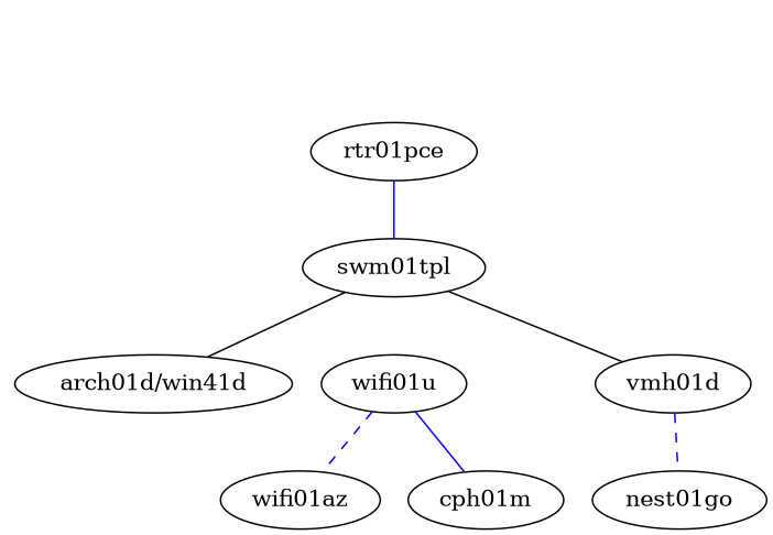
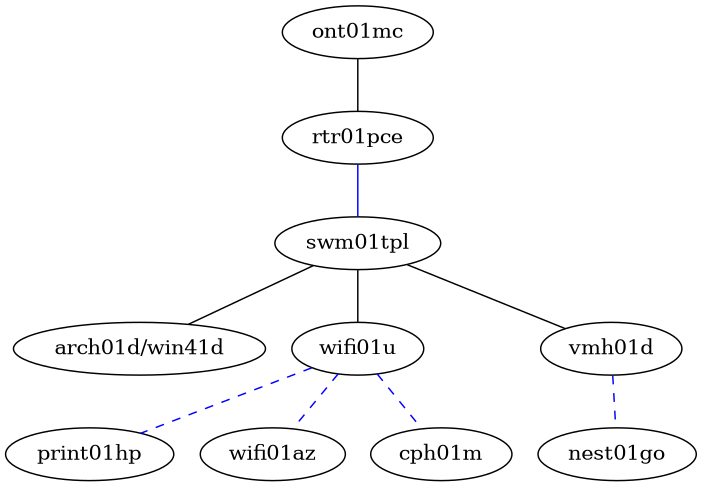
  graph {
    edge [color=blue]
+   ont01mc
    rtr01pce
    swm01tpl
    n4 [label="arch01d/win41d"]
    wifi01u
    vmh01d
+   print01hp
    n8 [label=wifi01az]
    cph01m
    nest01go
+   ont01mc -- rtr01pce [color=""]
    rtr01pce -- swm01tpl
    swm01tpl -- n4 [color=""]
+   swm01tpl -- wifi01u [color=""]
    swm01tpl -- vmh01d [color=""]
+   wifi01u -- print01hp [style=dashed]
    wifi01u -- n8 [style=dashed]
-   wifi01u -- cph01m [style=solid]
+   wifi01u -- cph01m [style=dashed]
    vmh01d -- nest01go [style=dashed]
  }
